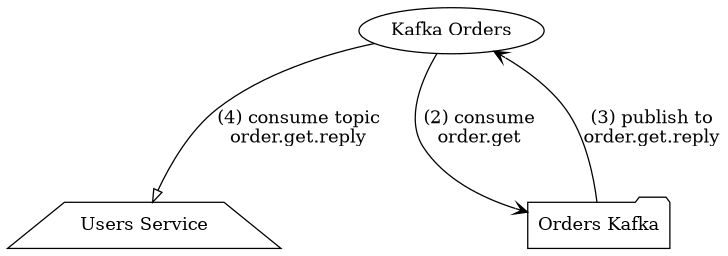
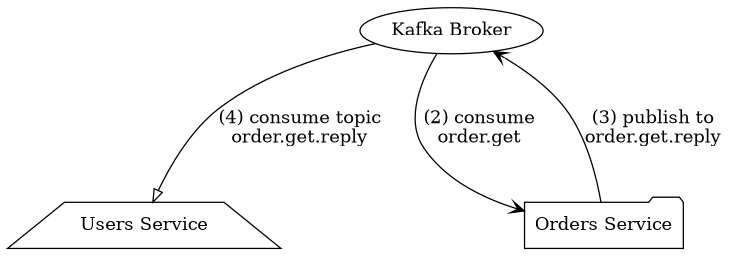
  digraph {
    nodesep=1.5
    ranksep=1.2
    splines=TRUE
    edge [arrowhead=vee]
    n1 [label="Users Service" shape=trapezium]
-   n2 [label="Kafka Orders" shape=ellipse]
-   n3 [label="Orders Kafka" shape=folder]
+   n2 [label="Kafka Broker" shape=ellipse]
+   n3 [label="Orders Service" shape=folder]
    n2 -> n1 [arrowhead=onormal label="(4) consume topic\norder.get.reply"]
    n2 -> n3 [label="(2) consume\norder.get"]
    n3 -> n2 [label="(3) publish to\norder.get.reply"]
  }
